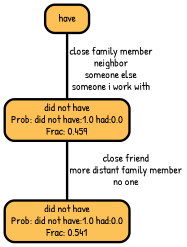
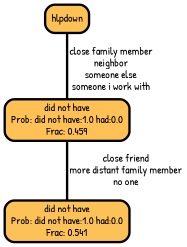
  graph {
    fontname="Patrick Hand"
    ranksep="0 equally"
    splines=straight
    node [color=black fontcolor=black fontname="Patrick Hand" penwidth=3 shape=box style="filled, rounded"]
    edge [color=black fontname="Patrick Hand" penwidth=3]
    n1 [fillcolor="#fcc157" label="did not have\nProb: did not have:1.0 had:0.0\nFrac: 0.541"]
-   n2 [fillcolor="#fdc156" label=have]
+   n2 [fillcolor="#fdc156" label=hlpdown]
    n3 [fillcolor="#ffc155" label="did not have\nProb: did not have:1.0 had:0.0\nFrac: 0.459"]
    subgraph sub_1 {
      rank=same
    }
    n2 -- n3 [label=" close family member\n neighbor\n someone else\n someone i work with"]
    n3 -- n1 [label=" close friend\n more distant family member\n no one"]
  }
